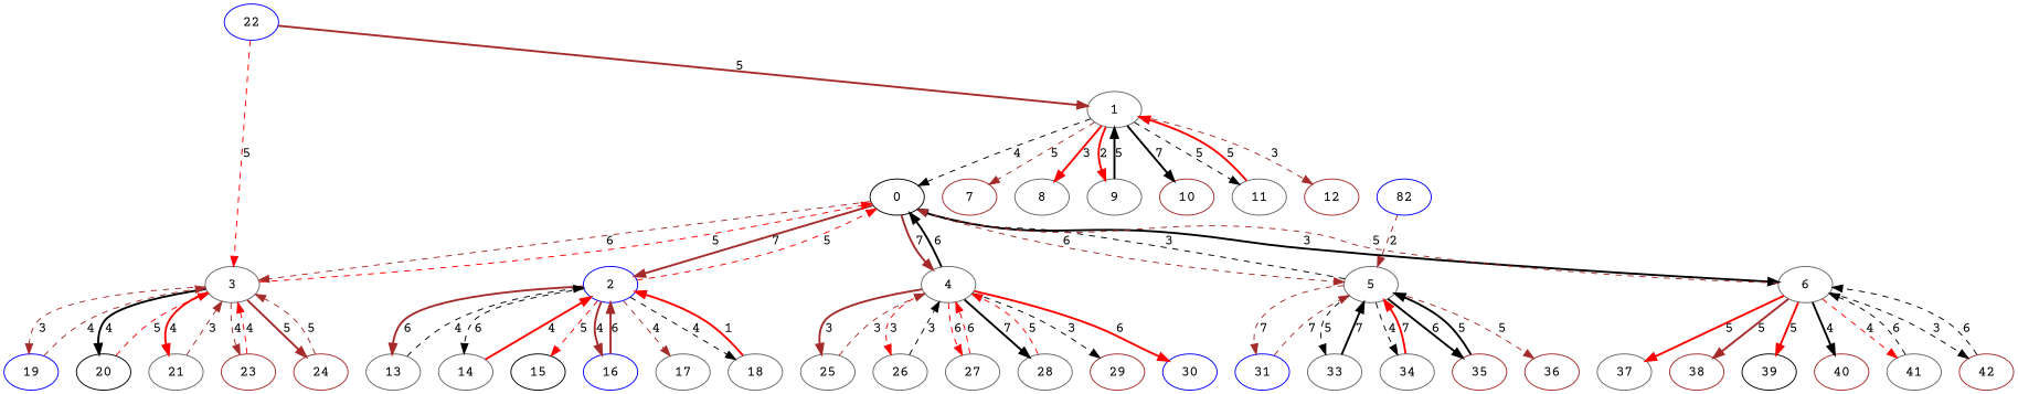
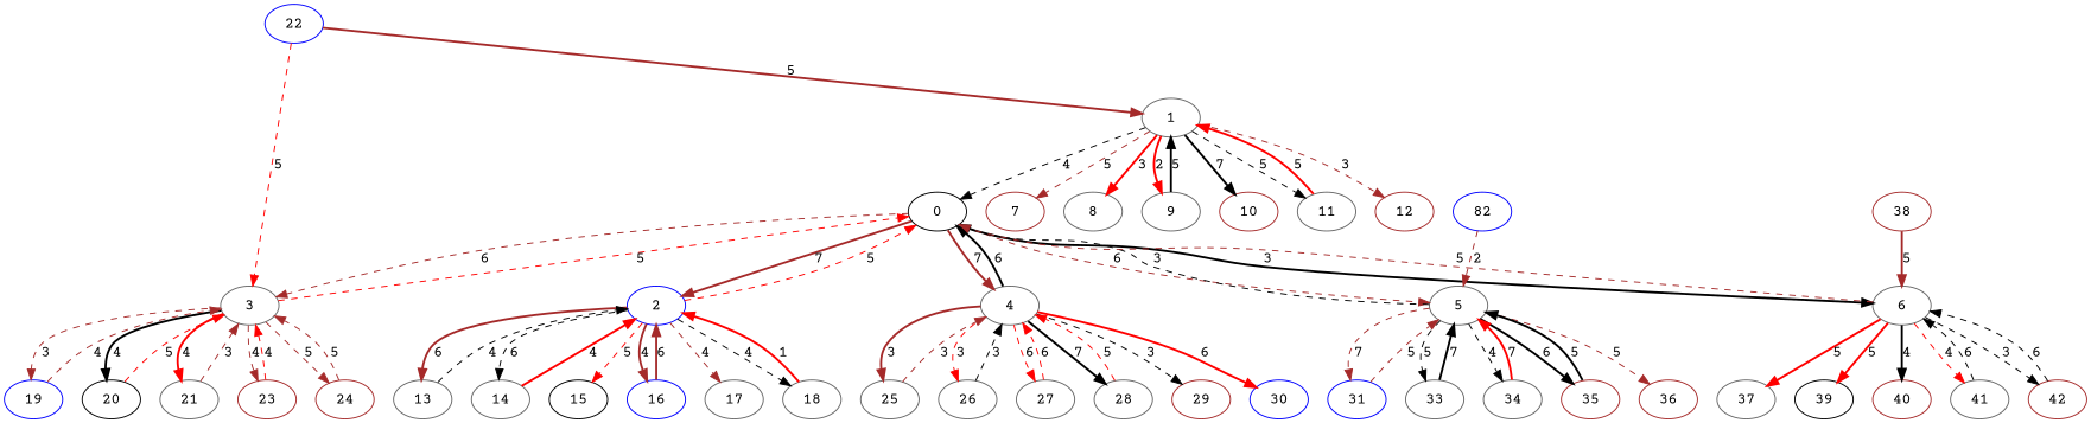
  strict digraph {
    fontname="Courier Prime"
    node [color=gray40 fontname="Courier Prime"]
    edge [color=brown fontname="Courier Prime" style=dashed]
    0 [color=black]
    2 [color=blue]
    3
    4
    5
    6
    13
    14
    15 [color=black]
    16 [color=blue]
    17
    18
    19 [color=blue]
    20 [color=black]
    21
    23 [color=brown]
    24 [color=brown]
    25
    26
    27
    28
    29 [color=brown]
    30 [color=blue]
    31 [color=blue]
    33
    34
    35 [color=brown]
    36 [color=brown]
    37
    38 [color=brown]
    39 [color=black]
    40 [color=brown]
    41
    42 [color=brown]
    1
    7 [color=brown]
    8
    9
    10 [color=brown]
    11
    12 [color=brown]
    22 [color=blue]
    n43 [color=blue label=82]
    0 -> 2 [label=7 style=bold]
    0 -> 3 [label=6]
    0 -> 4 [label=7 style=bold]
    0 -> 5 [label=6]
    0 -> 6 [color=black label=3 style=bold]
    2 -> 0 [color=red label=5]
    2 -> 13 [label=6 style=bold]
    2 -> 14 [color=black label=6]
    2 -> 15 [color=red label=5]
    2 -> 16 [label=4 style=bold]
    2 -> 17 [label=4]
    2 -> 18 [color=black label=4]
    3 -> 0 [color=red label=5]
    3 -> 19 [label=3]
    3 -> 20 [color=black label=4 style=bold]
    3 -> 21 [color=red label=4 style=bold]
    3 -> 23 [label=4]
-   3 -> 24 [label=5 style=bold]
+   3 -> 24 [label=5]
    4 -> 0 [color=black label=6 style=bold]
    4 -> 25 [label=3 style=bold]
    4 -> 26 [color=red label=3]
    4 -> 27 [color=red label=6]
    4 -> 28 [color=black label=7 style=bold]
    4 -> 29 [color=black label=3]
    4 -> 30 [color=red label=6 style=bold]
    5 -> 0 [color=black label=3]
    5 -> 31 [label=7]
    5 -> 33 [color=black label=5]
    5 -> 34 [color=black label=4]
    5 -> 35 [color=black label=6 style=bold]
    5 -> 36 [label=5]
    6 -> 0 [label=5]
    6 -> 37 [color=red label=5 style=bold]
-   6 -> 38 [label=5 style=bold]
+   38 -> 6 [label=5 style=bold]
    6 -> 39 [color=red label=5 style=bold]
    6 -> 40 [color=black label=4 style=bold]
    6 -> 41 [color=red label=4]
    6 -> 42 [color=black label=3]
    13 -> 2 [color=black label=4]
    14 -> 2 [color=red label=4 style=bold]
    16 -> 2 [label=6 style=bold]
    18 -> 2 [color=red label=1 style=bold]
    19 -> 3 [label=4]
    20 -> 3 [color=red label=5]
    21 -> 3 [label=3]
    23 -> 3 [color=red label=4]
    24 -> 3 [label=5]
    25 -> 4 [label=3]
    26 -> 4 [color=black label=3]
    27 -> 4 [color=red label=6]
    28 -> 4 [color=red label=5]
-   31 -> 5 [label=7]
+   31 -> 5 [label=5]
    33 -> 5 [color=black label=7 style=bold]
    34 -> 5 [color=red label=7 style=bold]
    35 -> 5 [color=black label=5 style=bold]
    41 -> 6 [color=black label=6]
    42 -> 6 [color=black label=6]
    1 -> 0 [color=black label=4]
    1 -> 7 [label=5]
    1 -> 8 [color=red label=3 style=bold]
    1 -> 9 [color=red label=2 style=bold]
    1 -> 10 [color=black label=7 style=bold]
    1 -> 11 [color=black label=5]
    1 -> 12 [label=3]
    9 -> 1 [color=black label=5 style=bold]
    11 -> 1 [color=red label=5 style=bold]
    22 -> 3 [color=red label=5]
    22 -> 1 [label=5 style=bold]
    n43 -> 5 [label=2]
  }
